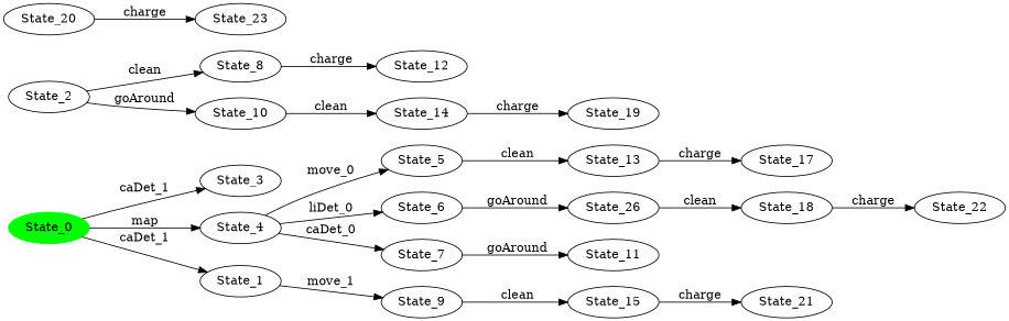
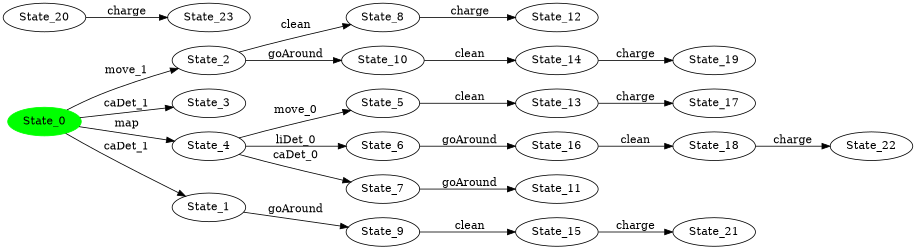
  digraph {
    rankdir=LR
    n1 [color=green label=State_0 style=filled]
    n2 [label=State_2]
    n3 [label=State_3]
    n4 [label=State_4]
    n5 [label=State_1]
    n6 [label=State_8]
    n7 [label=State_10]
    n8 [label=State_5]
    n9 [label=State_6]
    n10 [label=State_7]
    n11 [label=State_9]
    n12 [label=State_12]
    n13 [label=State_20]
    n14 [label=State_23]
    n15 [label=State_14]
    n16 [label=State_19]
    n17 [label=State_21]
    n18 [label=State_22]
    n19 [label=State_11]
    n20 [label=State_13]
-   n21 [label=State_26]
+   n21 [label=State_16]
    n22 [label=State_17]
    n23 [label=State_18]
    n24 [label=State_15]
+   n1 -> n2 [label=" move_1 "]
    n1 -> n3 [label=" caDet_1 "]
    n1 -> n4 [label=" map "]
    n1 -> n5 [label=" caDet_1 "]
    n2 -> n6 [label=" clean "]
    n2 -> n7 [label=" goAround "]
    n4 -> n8 [label=" move_0 "]
    n4 -> n9 [label=" liDet_0 "]
    n4 -> n10 [label=" caDet_0 "]
-   n5 -> n11 [label=" move_1 "]
+   n5 -> n11 [label=" goAround "]
    n6 -> n12 [label=" charge "]
    n7 -> n15 [label=" clean "]
    n8 -> n20 [label=" clean "]
    n9 -> n21 [label=" goAround "]
    n10 -> n19 [label=" goAround "]
    n11 -> n24 [label=" clean "]
    n13 -> n14 [label=" charge "]
    n15 -> n16 [label=" charge "]
    n20 -> n22 [label=" charge "]
    n21 -> n23 [label=" clean "]
    n23 -> n18 [label=" charge "]
    n24 -> n17 [label=" charge "]
  }
